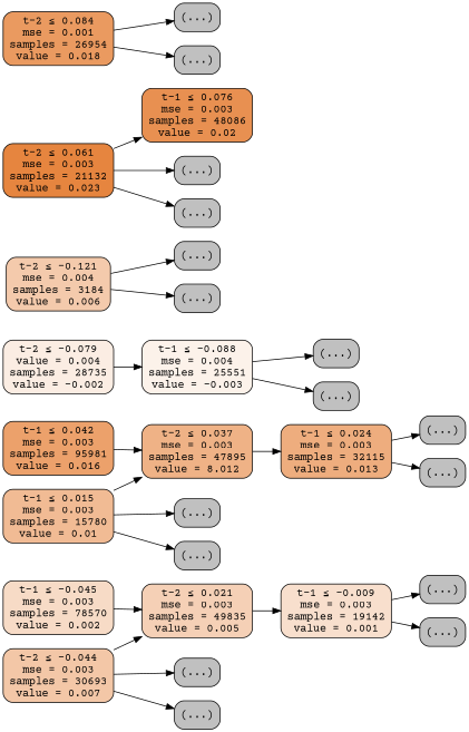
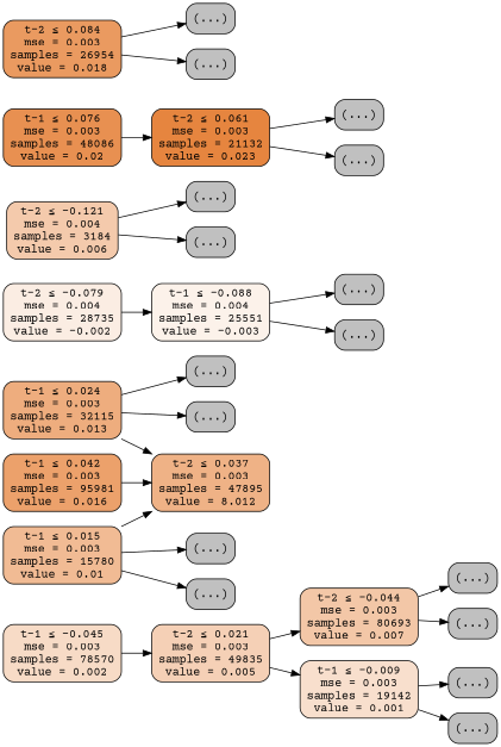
  digraph {
    fontname="Courier Prime"
    rankdir=LR
    node [color=black fillcolor="#C0C0C0" fontname="Courier Prime" shape=box style="filled, rounded"]
    edge [fontname="Courier Prime"]
    n1 [fillcolor="#e5813949" label=<t-1 &le; -0.045<br/>mse = 0.003<br/>samples = 78570<br/>value = 0.002>]
    n2 [fillcolor="#e581395e" label=<t-2 &le; 0.021<br/>mse = 0.003<br/>samples = 49835<br/>value = 0.005>]
    n3 [fillcolor="#e58139be" label=<t-1 &le; 0.042<br/>mse = 0.003<br/>samples = 95981<br/>value = 0.016>]
    n4 [fillcolor="#e581399c" label=<t-2 &le; 0.037<br/>mse = 0.003<br/>samples = 47895<br/>value = 8.012>]
-   n5 [fillcolor="#e5813923" label=<t-2 &le; -0.079<br/>value = 0.004<br/>samples = 28735<br/>value = -0.002>]
+   n5 [fillcolor="#e5813923" label=<t-2 &le; -0.079<br/>mse = 0.004<br/>samples = 28735<br/>value = -0.002>]
    n6 [fillcolor="#e581391a" label=<t-1 &le; -0.088<br/>mse = 0.004<br/>samples = 25551<br/>value = -0.003>]
-   n7 [fillcolor="#e5813971" label=<t-2 &le; -0.044<br/>mse = 0.003<br/>samples = 30693<br/>value = 0.007>]
+   n7 [fillcolor="#e5813971" label=<t-2 &le; -0.044<br/>mse = 0.003<br/>samples = 80693<br/>value = 0.007>]
    n8 [fillcolor="#e5813940" label=<t-1 &le; -0.009<br/>mse = 0.003<br/>samples = 19142<br/>value = 0.001>]
    n9 [fillcolor="#e581396b" label=<t-2 &le; -0.121<br/>mse = 0.004<br/>samples = 3184<br/>value = 0.006>]
    n10 [label="(...)"]
    n11 [label="(...)"]
    n12 [label="(...)"]
    n13 [label="(...)"]
    n14 [label="(...)"]
    n15 [label="(...)"]
    n16 [label="(...)"]
    n17 [label="(...)"]
    n18 [fillcolor="#e58139a6" label=<t-1 &le; 0.024<br/>mse = 0.003<br/>samples = 32115<br/>value = 0.013>]
    n19 [fillcolor="#e58139e0" label=<t-1 &le; 0.076<br/>mse = 0.003<br/>samples = 48086<br/>value = 0.02>]
    n20 [fillcolor="#e58139f7" label=<t-2 &le; 0.061<br/>mse = 0.003<br/>samples = 21132<br/>value = 0.023>]
    n21 [label="(...)"]
    n22 [label="(...)"]
    n23 [fillcolor="#e5813989" label=<t-1 &le; 0.015<br/>mse = 0.003<br/>samples = 15780<br/>value = 0.01>]
    n24 [label="(...)"]
    n25 [label="(...)"]
-   n26 [fillcolor="#e58139cd" label=<t-2 &le; 0.084<br/>mse = 0.001<br/>samples = 26954<br/>value = 0.018>]
+   n26 [fillcolor="#e58139cd" label=<t-2 &le; 0.084<br/>mse = 0.003<br/>samples = 26954<br/>value = 0.018>]
    n27 [label="(...)"]
    n28 [label="(...)"]
    n29 [label="(...)"]
    n30 [label="(...)"]
    n1 -> n2
-   n7 -> n2
+   n2 -> n7
    n2 -> n8
    n3 -> n4
-   n4 -> n18
+   n18 -> n4
    n5 -> n6
    n6 -> n12
    n6 -> n13
    n7 -> n14
    n7 -> n15
    n8 -> n16
    n8 -> n17
    n9 -> n10
    n9 -> n11
    n18 -> n21
    n18 -> n22
-   n20 -> n19
+   n19 -> n20
    n20 -> n29
    n20 -> n30
    n23 -> n4
    n23 -> n24
    n23 -> n25
    n26 -> n27
    n26 -> n28
  }
